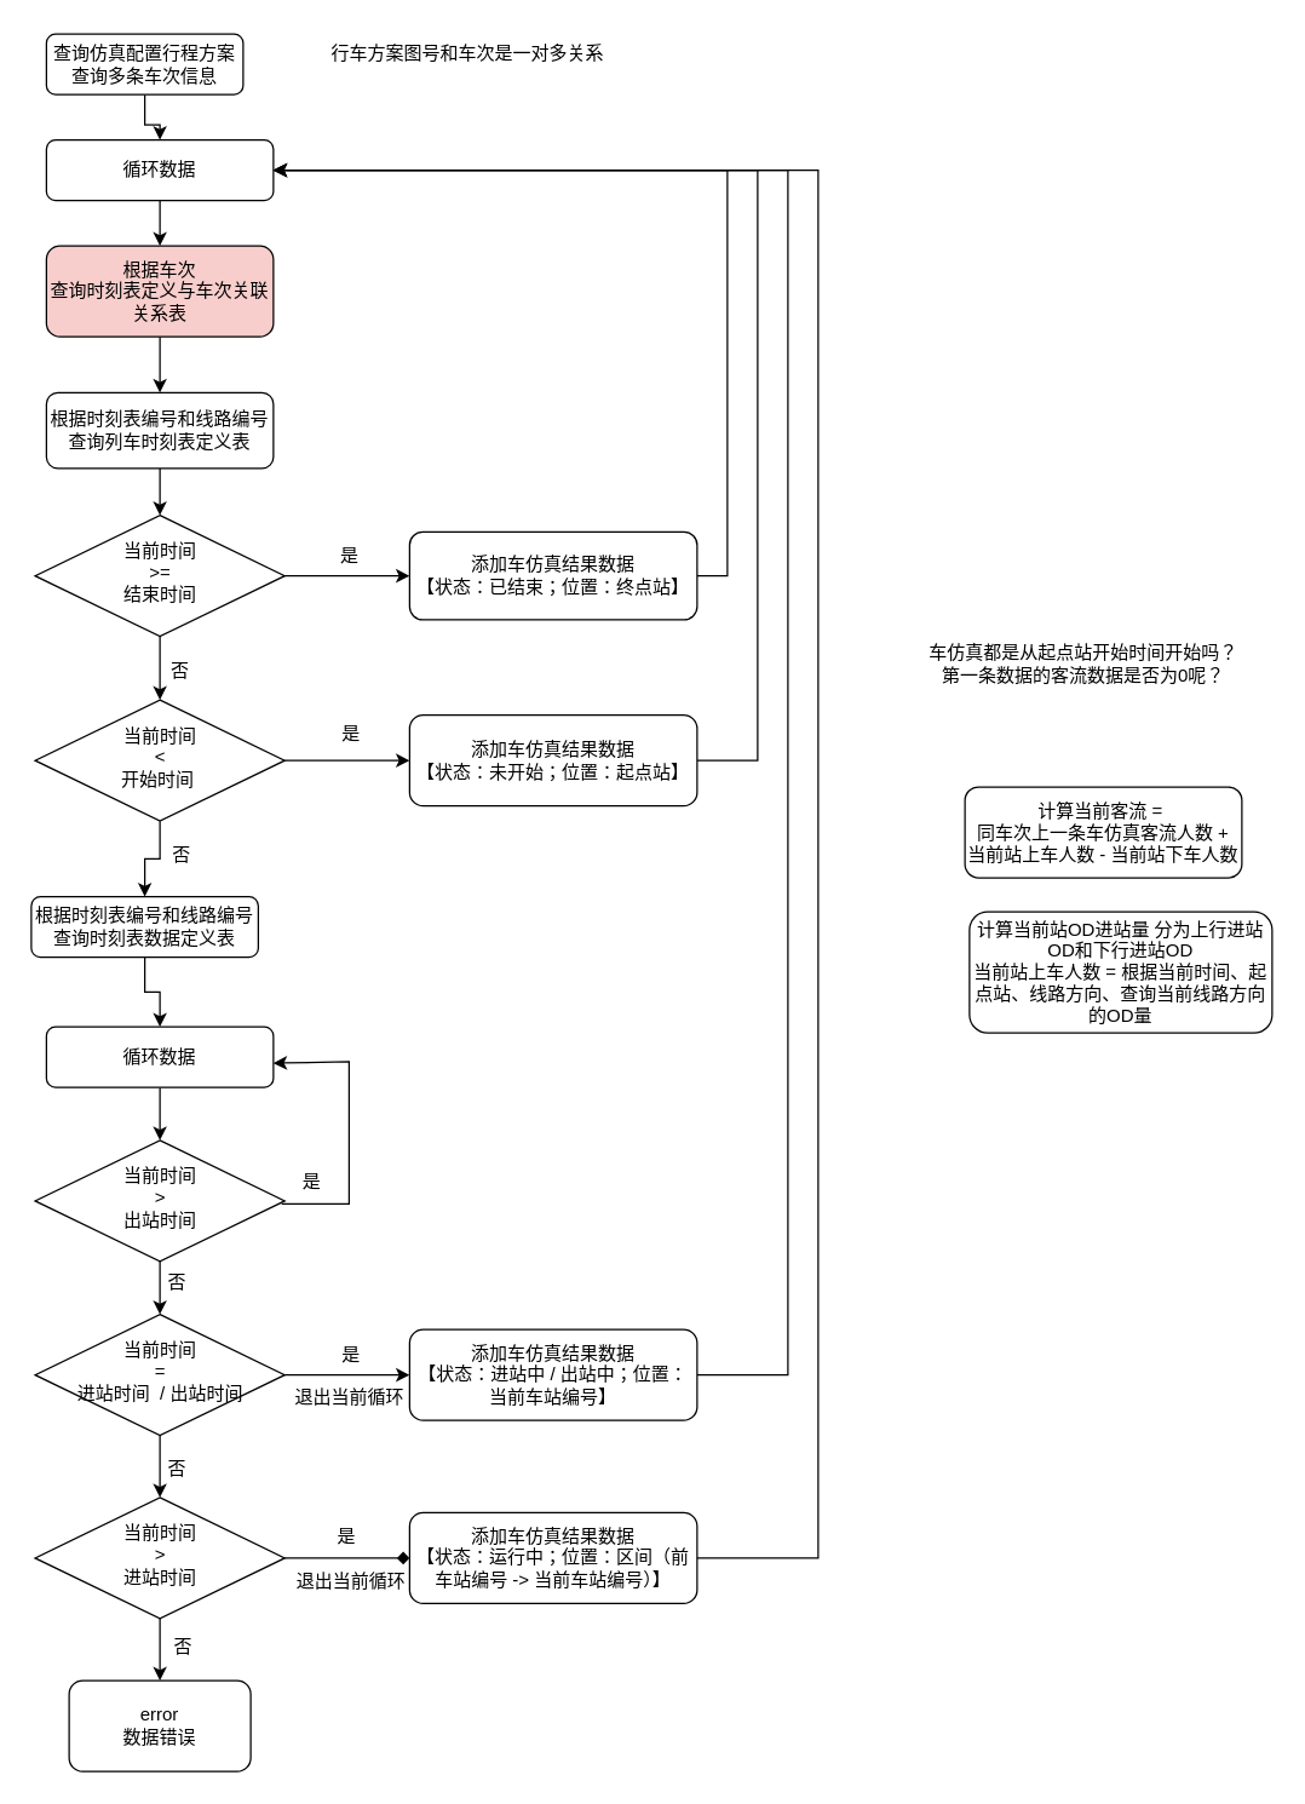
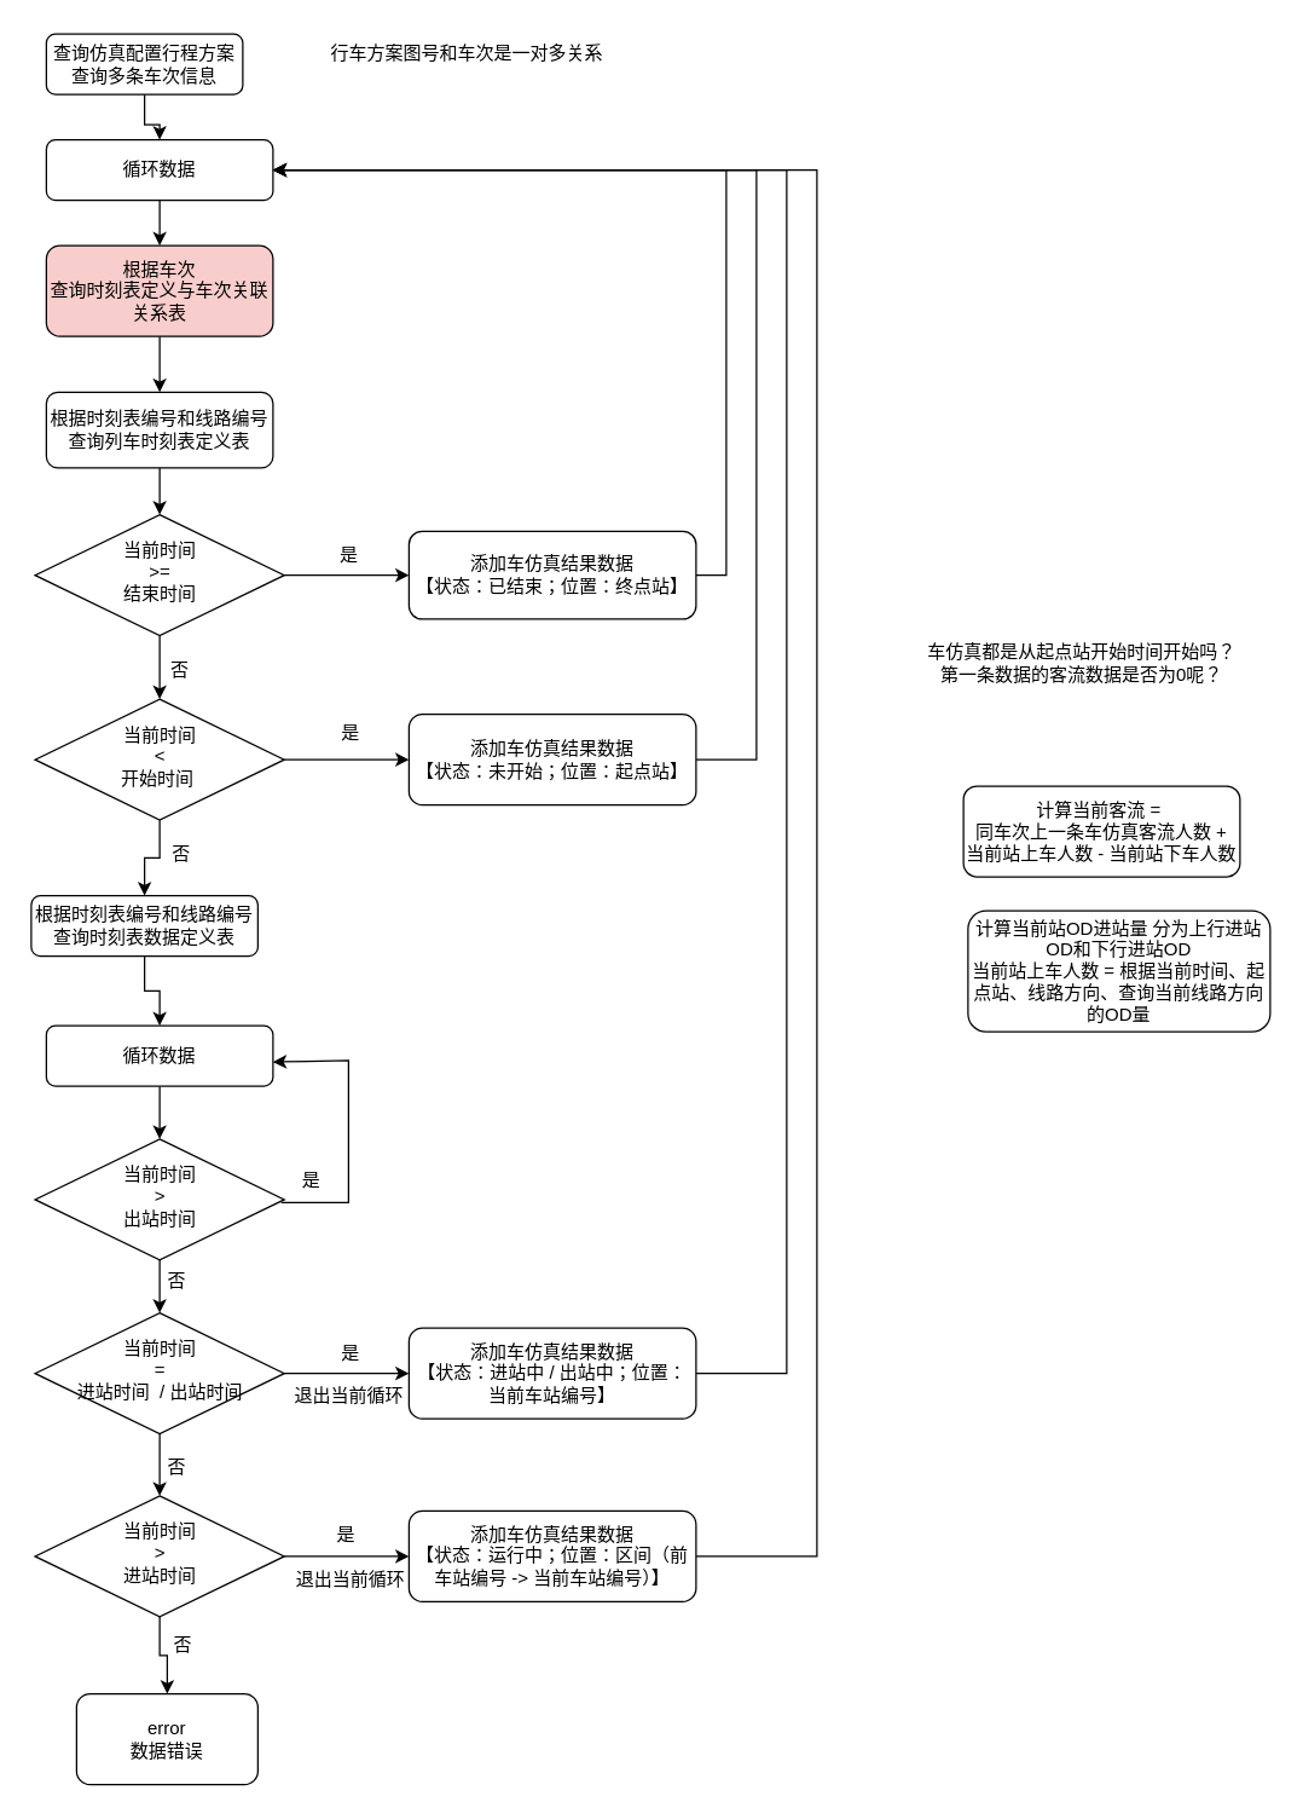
  <mxCell id="0" />
  <mxCell id="1" parent="0" />
  <mxCell id="2" style="edgeStyle=orthogonalEdgeStyle;rounded=0;orthogonalLoop=1;jettySize=auto;html=1;exitX=0.5;exitY=1;exitDx=0;exitDy=0;" edge="1" parent="1" source="3" target="13"><mxGeometry relative="1" as="geometry" /></mxCell>
  <mxCell id="3" value="查询仿真配置行程方案查询多条车次信息" style="rounded=1;whiteSpace=wrap;html=1;fontSize=12;glass=0;strokeWidth=1;shadow=0;" parent="1" vertex="1"><mxGeometry x="30" y="22" width="130" height="40" as="geometry" /></mxCell>
  <mxCell id="4" style="edgeStyle=orthogonalEdgeStyle;rounded=0;orthogonalLoop=1;jettySize=auto;html=1;entryX=0.5;entryY=0;entryDx=0;entryDy=0;" edge="1" parent="1" source="5" target="11"><mxGeometry relative="1" as="geometry" /></mxCell>
  <mxCell id="5" value="根据车次&lt;br&gt;查询时刻表定义与车次关联关系表" style="rounded=1;whiteSpace=wrap;html=1;fillColor=#f8cecc;" vertex="1" parent="1"><mxGeometry x="30" y="162" width="150" height="60" as="geometry" /></mxCell>
  <mxCell id="6" style="edgeStyle=orthogonalEdgeStyle;rounded=0;orthogonalLoop=1;jettySize=auto;html=1;entryX=0.5;entryY=0;entryDx=0;entryDy=0;" edge="1" parent="1" source="7" target="9"><mxGeometry relative="1" as="geometry" /></mxCell>
  <mxCell id="7" value="根据时刻表编号和线路编号查询时刻表数据定义表" style="rounded=1;whiteSpace=wrap;html=1;" vertex="1" parent="1"><mxGeometry x="20" y="592" width="150" height="40" as="geometry" /></mxCell>
  <mxCell id="8" style="edgeStyle=orthogonalEdgeStyle;rounded=0;orthogonalLoop=1;jettySize=auto;html=1;entryX=0.5;entryY=0;entryDx=0;entryDy=0;" edge="1" parent="1" source="9" target="30"><mxGeometry relative="1" as="geometry" /></mxCell>
  <mxCell id="9" value="循环数据" style="rounded=1;whiteSpace=wrap;html=1;" vertex="1" parent="1"><mxGeometry x="30" y="678" width="150" height="40" as="geometry" /></mxCell>
  <mxCell id="10" value="" style="edgeStyle=orthogonalEdgeStyle;rounded=0;orthogonalLoop=1;jettySize=auto;html=1;" edge="1" parent="1" source="11" target="16"><mxGeometry relative="1" as="geometry" /></mxCell>
  <mxCell id="11" value="根据时刻表编号和线路编号查询列车时刻表定义表" style="rounded=1;whiteSpace=wrap;html=1;" vertex="1" parent="1"><mxGeometry x="30" y="259" width="150" height="50" as="geometry" /></mxCell>
  <mxCell id="12" style="edgeStyle=orthogonalEdgeStyle;rounded=0;orthogonalLoop=1;jettySize=auto;html=1;exitX=0.5;exitY=1;exitDx=0;exitDy=0;entryX=0.5;entryY=0;entryDx=0;entryDy=0;" edge="1" parent="1" source="13" target="5"><mxGeometry relative="1" as="geometry" /></mxCell>
  <mxCell id="13" value="循环数据" style="rounded=1;whiteSpace=wrap;html=1;" vertex="1" parent="1"><mxGeometry x="30" y="92" width="150" height="40" as="geometry" /></mxCell>
  <mxCell id="14" style="edgeStyle=orthogonalEdgeStyle;rounded=0;orthogonalLoop=1;jettySize=auto;html=1;entryX=0;entryY=0.5;entryDx=0;entryDy=0;" edge="1" parent="1" source="16" target="18"><mxGeometry relative="1" as="geometry" /></mxCell>
  <mxCell id="15" style="edgeStyle=orthogonalEdgeStyle;rounded=0;orthogonalLoop=1;jettySize=auto;html=1;entryX=0.5;entryY=0;entryDx=0;entryDy=0;" edge="1" parent="1" source="16" target="22"><mxGeometry relative="1" as="geometry" /></mxCell>
  <mxCell id="16" value="当前时间 &lt;br&gt;&amp;gt;=&lt;br&gt;结束时间" style="rhombus;whiteSpace=wrap;html=1;shadow=0;fontFamily=Helvetica;fontSize=12;align=center;strokeWidth=1;spacing=6;spacingTop=-4;" vertex="1" parent="1"><mxGeometry x="22.5" y="340" width="165" height="80" as="geometry" /></mxCell>
  <mxCell id="17" style="edgeStyle=orthogonalEdgeStyle;rounded=0;orthogonalLoop=1;jettySize=auto;html=1;entryX=1;entryY=0.5;entryDx=0;entryDy=0;" edge="1" parent="1" source="18" target="13"><mxGeometry relative="1" as="geometry"><Array as="points"><mxPoint x="480" y="380" /><mxPoint x="480" y="112" /></Array></mxGeometry></mxCell>
  <mxCell id="18" value="添加车仿真结果数据&lt;br style=&quot;border-color: var(--border-color);&quot;&gt;【状态：已结束；位置：终点站】" style="rounded=1;whiteSpace=wrap;html=1;" vertex="1" parent="1"><mxGeometry x="270" y="351" width="190" height="58" as="geometry" /></mxCell>
  <mxCell id="19" value="是" style="text;html=1;align=center;verticalAlign=middle;resizable=0;points=[];autosize=1;strokeColor=none;fillColor=none;" vertex="1" parent="1"><mxGeometry x="210" y="352" width="40" height="30" as="geometry" /></mxCell>
  <mxCell id="20" style="edgeStyle=orthogonalEdgeStyle;rounded=0;orthogonalLoop=1;jettySize=auto;html=1;entryX=0;entryY=0.5;entryDx=0;entryDy=0;" edge="1" parent="1" source="22" target="25"><mxGeometry relative="1" as="geometry" /></mxCell>
  <mxCell id="21" style="edgeStyle=orthogonalEdgeStyle;rounded=0;orthogonalLoop=1;jettySize=auto;html=1;entryX=0.5;entryY=0;entryDx=0;entryDy=0;" edge="1" parent="1" source="22" target="7"><mxGeometry relative="1" as="geometry" /></mxCell>
  <mxCell id="22" value="当前时间 &lt;br&gt;&amp;lt;&lt;br&gt;开始时间&amp;nbsp;" style="rhombus;whiteSpace=wrap;html=1;shadow=0;fontFamily=Helvetica;fontSize=12;align=center;strokeWidth=1;spacing=6;spacingTop=-4;" vertex="1" parent="1"><mxGeometry x="22.5" y="462" width="165" height="80" as="geometry" /></mxCell>
  <mxCell id="23" value="否" style="text;html=1;align=center;verticalAlign=middle;resizable=0;points=[];autosize=1;strokeColor=none;fillColor=none;" vertex="1" parent="1"><mxGeometry x="98" y="428" width="40" height="30" as="geometry" /></mxCell>
  <mxCell id="24" style="edgeStyle=orthogonalEdgeStyle;rounded=0;orthogonalLoop=1;jettySize=auto;html=1;entryX=1;entryY=0.5;entryDx=0;entryDy=0;" edge="1" parent="1" source="25" target="13"><mxGeometry relative="1" as="geometry"><mxPoint x="190" y="102" as="targetPoint" /><Array as="points"><mxPoint x="500" y="502" /><mxPoint x="500" y="112" /></Array></mxGeometry></mxCell>
  <mxCell id="25" value="添加车仿真结果数据&lt;br style=&quot;border-color: var(--border-color);&quot;&gt;【状态：未开始；位置：起点站】" style="rounded=1;whiteSpace=wrap;html=1;" vertex="1" parent="1"><mxGeometry x="270" y="472" width="190" height="60" as="geometry" /></mxCell>
  <mxCell id="26" value="是" style="text;html=1;align=center;verticalAlign=middle;resizable=0;points=[];autosize=1;strokeColor=none;fillColor=none;" vertex="1" parent="1"><mxGeometry x="211" y="470" width="40" height="30" as="geometry" /></mxCell>
  <mxCell id="27" value="否" style="text;html=1;align=center;verticalAlign=middle;resizable=0;points=[];autosize=1;strokeColor=none;fillColor=none;" vertex="1" parent="1"><mxGeometry x="99" y="549.5" width="40" height="30" as="geometry" /></mxCell>
  <mxCell id="28" style="edgeStyle=orthogonalEdgeStyle;rounded=0;orthogonalLoop=1;jettySize=auto;html=1;" edge="1" parent="1"><mxGeometry relative="1" as="geometry"><mxPoint x="185.438" y="795" as="sourcePoint" /><mxPoint x="180" y="702" as="targetPoint" /><Array as="points"><mxPoint x="230" y="795" /><mxPoint x="230" y="701" /><mxPoint x="180" y="701" /></Array></mxGeometry></mxCell>
  <mxCell id="29" style="edgeStyle=orthogonalEdgeStyle;rounded=0;orthogonalLoop=1;jettySize=auto;html=1;entryX=0.5;entryY=0;entryDx=0;entryDy=0;" edge="1" parent="1" source="30" target="34"><mxGeometry relative="1" as="geometry" /></mxCell>
  <mxCell id="30" value="当前时间 &lt;br&gt;&amp;gt;&lt;br&gt;出站时间" style="rhombus;whiteSpace=wrap;html=1;shadow=0;fontFamily=Helvetica;fontSize=12;align=center;strokeWidth=1;spacing=6;spacingTop=-4;" vertex="1" parent="1"><mxGeometry x="22.5" y="753" width="165" height="80" as="geometry" /></mxCell>
  <mxCell id="31" value="是" style="text;html=1;align=center;verticalAlign=middle;resizable=0;points=[];autosize=1;strokeColor=none;fillColor=none;" vertex="1" parent="1"><mxGeometry x="185" y="766" width="40" height="30" as="geometry" /></mxCell>
  <mxCell id="32" style="edgeStyle=orthogonalEdgeStyle;rounded=0;orthogonalLoop=1;jettySize=auto;html=1;entryX=0;entryY=0.5;entryDx=0;entryDy=0;" edge="1" parent="1" source="34" target="37"><mxGeometry relative="1" as="geometry" /></mxCell>
  <mxCell id="33" style="edgeStyle=orthogonalEdgeStyle;rounded=0;orthogonalLoop=1;jettySize=auto;html=1;entryX=0.5;entryY=0;entryDx=0;entryDy=0;" edge="1" parent="1" source="34" target="40"><mxGeometry relative="1" as="geometry" /></mxCell>
  <mxCell id="34" value="当前时间 &lt;br&gt;=&lt;br&gt;进站时间&amp;nbsp; / 出站时间" style="rhombus;whiteSpace=wrap;html=1;shadow=0;fontFamily=Helvetica;fontSize=12;align=center;strokeWidth=1;spacing=6;spacingTop=-4;" vertex="1" parent="1"><mxGeometry x="22.5" y="868" width="165" height="80" as="geometry" /></mxCell>
  <mxCell id="35" value="否" style="text;html=1;align=center;verticalAlign=middle;resizable=0;points=[];autosize=1;strokeColor=none;fillColor=none;" vertex="1" parent="1"><mxGeometry x="96" y="832" width="40" height="30" as="geometry" /></mxCell>
  <mxCell id="36" style="edgeStyle=orthogonalEdgeStyle;rounded=0;orthogonalLoop=1;jettySize=auto;html=1;entryX=1;entryY=0.5;entryDx=0;entryDy=0;" edge="1" parent="1" source="37" target="13"><mxGeometry relative="1" as="geometry"><mxPoint x="480" y="282" as="targetPoint" /><Array as="points"><mxPoint x="520" y="908" /><mxPoint x="520" y="112" /></Array></mxGeometry></mxCell>
  <mxCell id="37" value="添加车仿真结果数据&lt;br style=&quot;border-color: var(--border-color);&quot;&gt;【状态：进站中 / 出站中；位置：当前车站编号】" style="rounded=1;whiteSpace=wrap;html=1;" vertex="1" parent="1"><mxGeometry x="270" y="878" width="190" height="60" as="geometry" /></mxCell>
- <mxCell id="38" style="edgeStyle=orthogonalEdgeStyle;rounded=0;orthogonalLoop=1;jettySize=auto;html=1;entryX=0;entryY=0.5;entryDx=0;entryDy=0;endArrow=diamond;" edge="1" parent="1" source="40" target="43"><mxGeometry relative="1" as="geometry" /></mxCell>
+ <mxCell id="38" style="edgeStyle=orthogonalEdgeStyle;rounded=0;orthogonalLoop=1;jettySize=auto;html=1;entryX=0;entryY=0.5;entryDx=0;entryDy=0;" edge="1" parent="1" source="40" target="43"><mxGeometry relative="1" as="geometry" /></mxCell>
  <mxCell id="39" style="edgeStyle=orthogonalEdgeStyle;rounded=0;orthogonalLoop=1;jettySize=auto;html=1;entryX=0.5;entryY=0;entryDx=0;entryDy=0;" edge="1" parent="1" source="40" target="46"><mxGeometry relative="1" as="geometry" /></mxCell>
  <mxCell id="40" value="当前时间 &lt;br&gt;&amp;gt;&lt;br&gt;进站时间" style="rhombus;whiteSpace=wrap;html=1;shadow=0;fontFamily=Helvetica;fontSize=12;align=center;strokeWidth=1;spacing=6;spacingTop=-4;" vertex="1" parent="1"><mxGeometry x="22.5" y="989" width="165" height="80" as="geometry" /></mxCell>
  <mxCell id="41" value="是" style="text;html=1;align=center;verticalAlign=middle;resizable=0;points=[];autosize=1;strokeColor=none;fillColor=none;" vertex="1" parent="1"><mxGeometry x="211" y="880" width="40" height="30" as="geometry" /></mxCell>
  <mxCell id="42" style="edgeStyle=orthogonalEdgeStyle;rounded=0;orthogonalLoop=1;jettySize=auto;html=1;entryX=1;entryY=0.5;entryDx=0;entryDy=0;" edge="1" parent="1" source="43" target="13"><mxGeometry relative="1" as="geometry"><mxPoint x="570" y="592" as="targetPoint" /><Array as="points"><mxPoint x="540" y="1029" /><mxPoint x="540" y="112" /></Array></mxGeometry></mxCell>
  <mxCell id="43" value="添加车仿真结果数据&lt;br style=&quot;border-color: var(--border-color);&quot;&gt;【状态：运行中；位置：区间（前车站编号 -&amp;gt; 当前车站编号）】" style="rounded=1;whiteSpace=wrap;html=1;" vertex="1" parent="1"><mxGeometry x="270" y="999" width="190" height="60" as="geometry" /></mxCell>
  <mxCell id="44" value="否" style="text;html=1;align=center;verticalAlign=middle;resizable=0;points=[];autosize=1;strokeColor=none;fillColor=none;" vertex="1" parent="1"><mxGeometry x="96" y="955" width="40" height="30" as="geometry" /></mxCell>
  <mxCell id="45" value="是" style="text;html=1;align=center;verticalAlign=middle;resizable=0;points=[];autosize=1;strokeColor=none;fillColor=none;" vertex="1" parent="1"><mxGeometry x="208" y="1000" width="40" height="30" as="geometry" /></mxCell>
- <mxCell id="46" value="error&lt;br&gt;数据错误" style="rounded=1;whiteSpace=wrap;html=1;" vertex="1" parent="1"><mxGeometry x="45" y="1110" width="120" height="60" as="geometry" /></mxCell>
+ <mxCell id="46" value="error&lt;br&gt;数据错误" style="rounded=1;whiteSpace=wrap;html=1;" vertex="1" parent="1"><mxGeometry x="50" y="1120" width="120" height="60" as="geometry" /></mxCell>
  <mxCell id="47" value="否" style="text;html=1;align=center;verticalAlign=middle;resizable=0;points=[];autosize=1;strokeColor=none;fillColor=none;" vertex="1" parent="1"><mxGeometry x="100" y="1073" width="40" height="30" as="geometry" /></mxCell>
  <mxCell id="48" value="退出当前循环" style="text;html=1;align=center;verticalAlign=middle;resizable=0;points=[];autosize=1;strokeColor=none;fillColor=none;" vertex="1" parent="1"><mxGeometry x="180" y="908" width="100" height="30" as="geometry" /></mxCell>
  <mxCell id="49" value="退出当前循环" style="text;html=1;align=center;verticalAlign=middle;resizable=0;points=[];autosize=1;strokeColor=none;fillColor=none;" vertex="1" parent="1"><mxGeometry x="181" y="1030" width="100" height="30" as="geometry" /></mxCell>
  <mxCell id="50" value="计算当前客流 =&amp;nbsp;&lt;br&gt;同车次上一条车仿真客流人数 + 当前站上车人数 - 当前站下车人数" style="rounded=1;whiteSpace=wrap;html=1;" vertex="1" parent="1"><mxGeometry x="637" y="519.5" width="183" height="60" as="geometry" /></mxCell>
  <mxCell id="51" value="计算当前站OD进站量 分为上行进站OD和下行进站OD&lt;br&gt;当前站上车人数 = 根据当前时间、起点站、线路方向、查询当前线路方向的OD量" style="rounded=1;whiteSpace=wrap;html=1;" vertex="1" parent="1"><mxGeometry x="640" y="602" width="200" height="80" as="geometry" /></mxCell>
  <mxCell id="52" value="车仿真都是从起点站开始时间开始吗？&lt;br&gt;第一条数据的客流数据是否为0呢？" style="text;html=1;align=center;verticalAlign=middle;resizable=0;points=[];autosize=1;strokeColor=none;fillColor=none;" vertex="1" parent="1"><mxGeometry x="600" y="418" width="230" height="40" as="geometry" /></mxCell>
  <mxCell id="53" value="行车方案图号和车次是一对多关系" style="text;html=1;align=center;verticalAlign=middle;resizable=0;points=[];autosize=1;strokeColor=none;fillColor=none;" vertex="1" parent="1"><mxGeometry x="208" y="20" width="200" height="30" as="geometry" /></mxCell>
